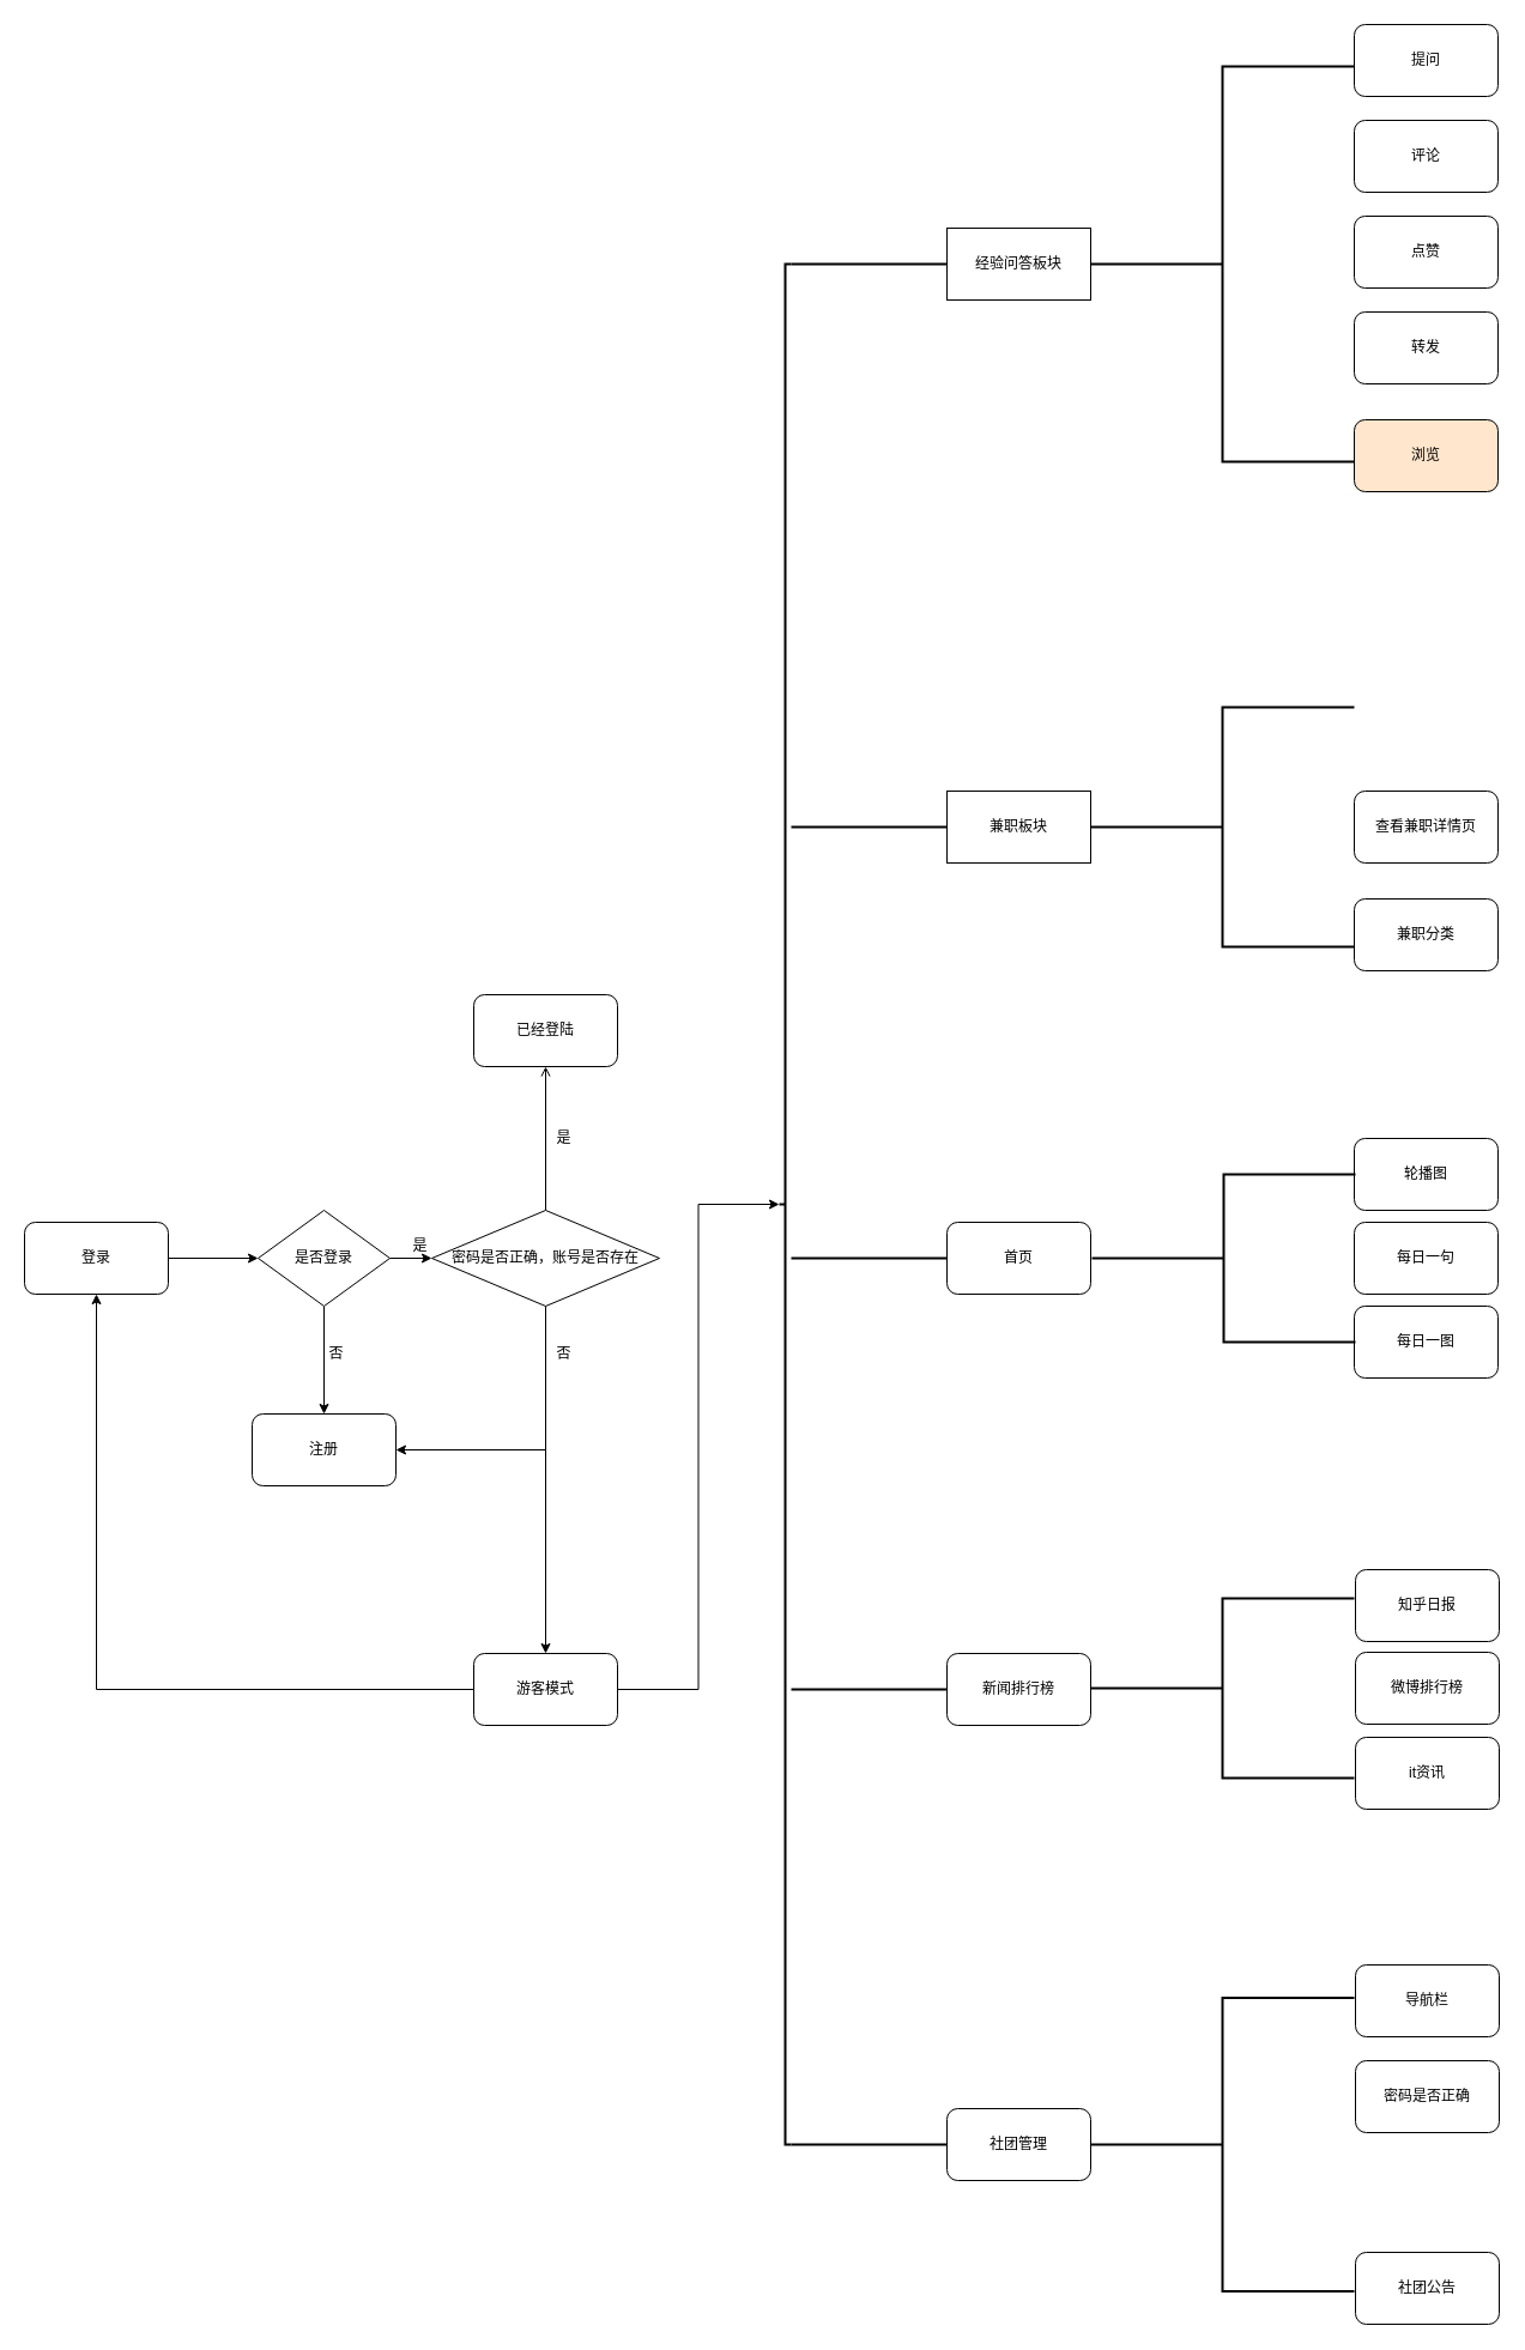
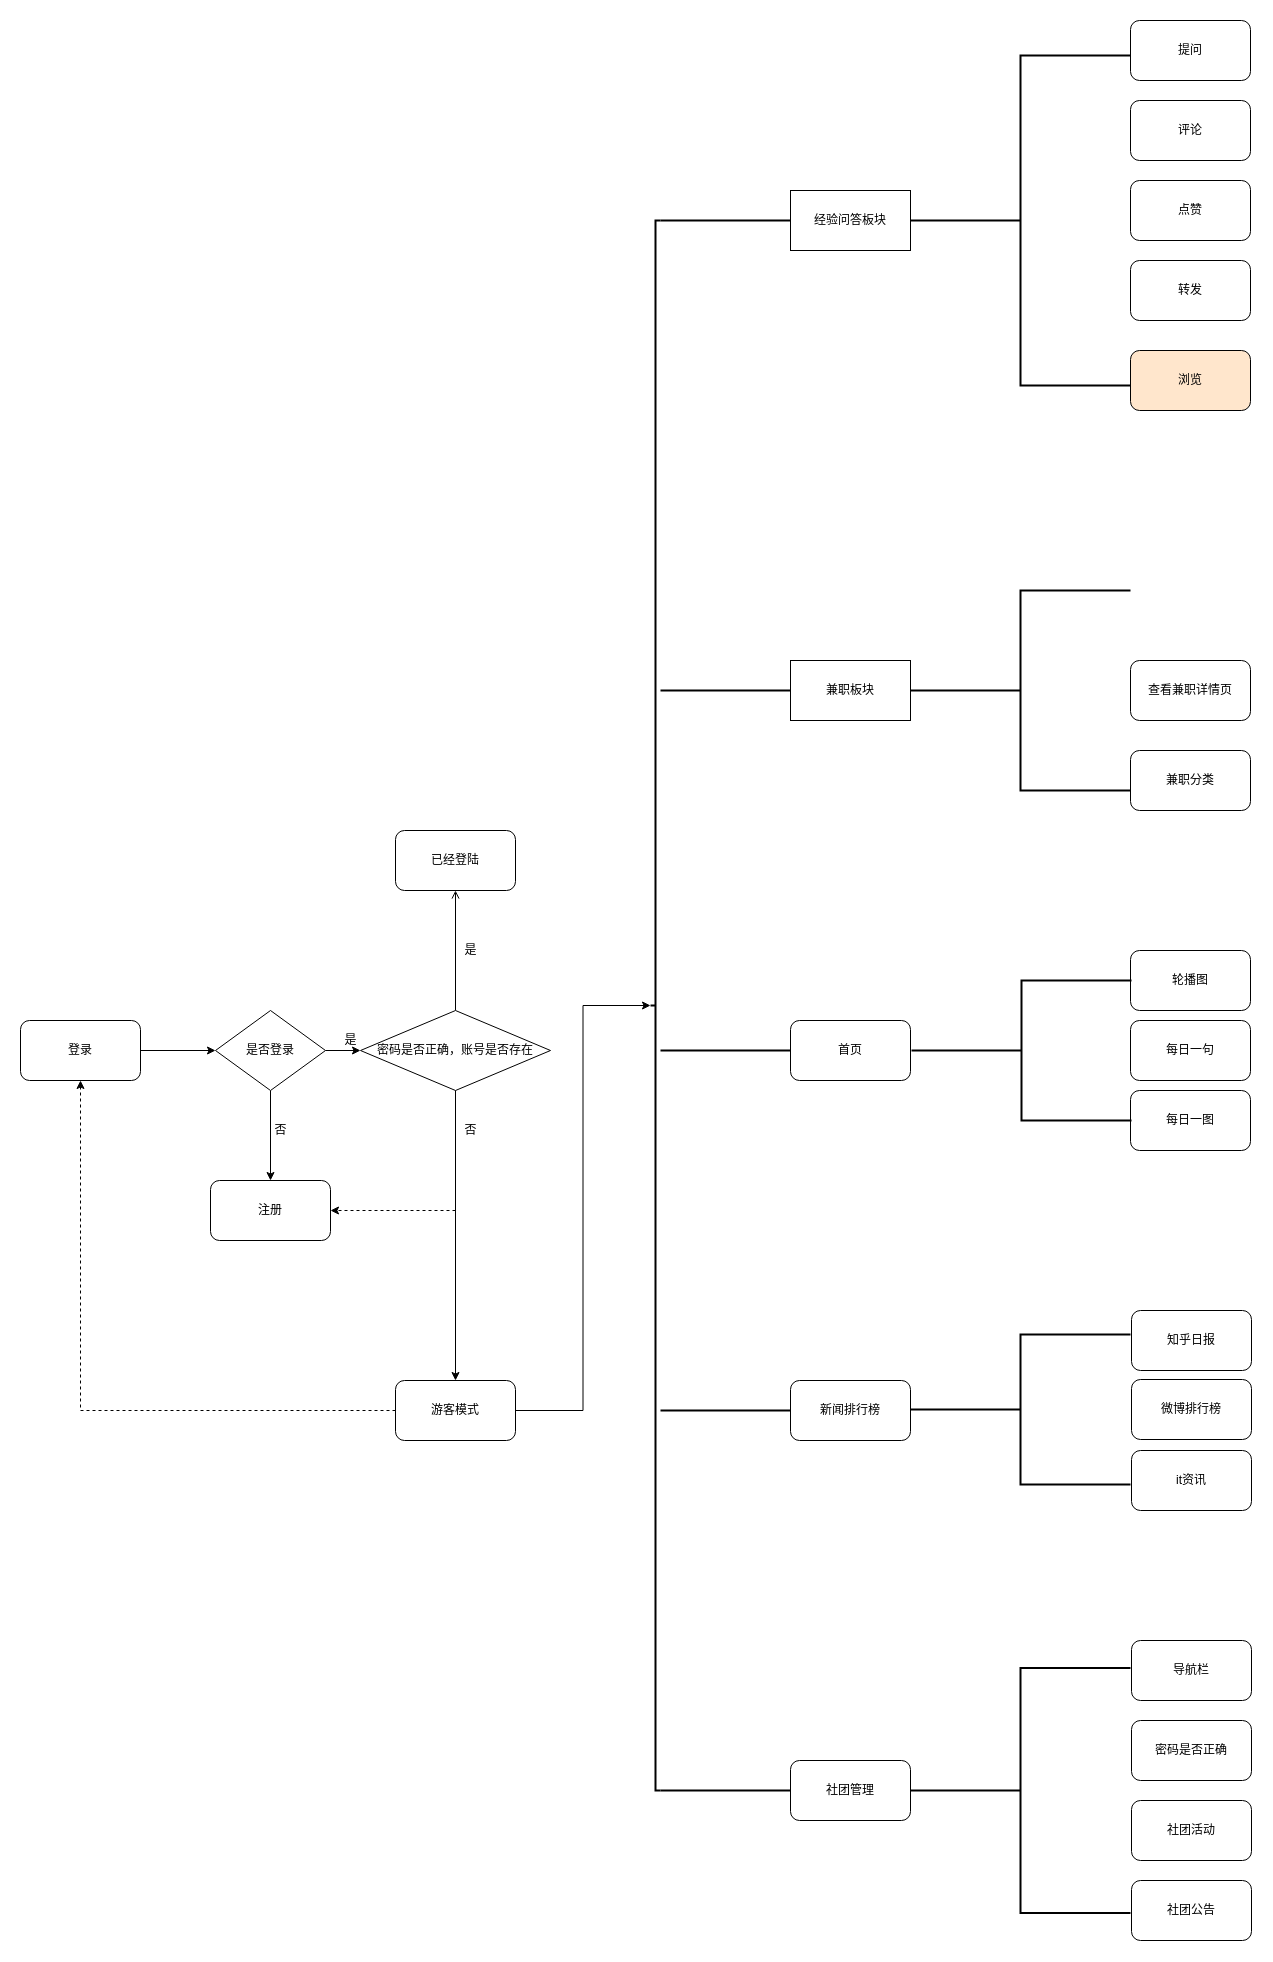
  <mxCell id="0" />
  <mxCell id="1" parent="0" />
  <mxCell id="2" value="" style="edgeStyle=orthogonalEdgeStyle;rounded=0;orthogonalLoop=1;jettySize=auto;html=1;" parent="1" source="3" target="10" edge="1"><mxGeometry relative="1" as="geometry" /></mxCell>
  <mxCell id="3" value="登录" style="rounded=1;whiteSpace=wrap;html=1;" parent="1" vertex="1"><mxGeometry x="20" y="1020" width="120" height="60" as="geometry" /></mxCell>
  <mxCell id="4" value="首页" style="rounded=1;whiteSpace=wrap;html=1;" parent="1" vertex="1"><mxGeometry x="790" y="1020" width="120" height="60" as="geometry" /></mxCell>
  <mxCell id="5" value="兼职板块" style="rounded=0;whiteSpace=wrap;html=1;" parent="1" vertex="1"><mxGeometry x="790" y="660" width="120" height="60" as="geometry" /></mxCell>
  <mxCell id="6" value="经验问答板块" style="rounded=0;whiteSpace=wrap;html=1;" parent="1" vertex="1"><mxGeometry x="790" y="190" width="120" height="60" as="geometry" /></mxCell>
  <mxCell id="7" value="新闻排行榜" style="rounded=1;whiteSpace=wrap;html=1;" parent="1" vertex="1"><mxGeometry x="790" y="1380" width="120" height="60" as="geometry" /></mxCell>
  <mxCell id="8" value="" style="edgeStyle=orthogonalEdgeStyle;rounded=0;orthogonalLoop=1;jettySize=auto;html=1;" parent="1" source="10" target="32" edge="1"><mxGeometry relative="1" as="geometry" /></mxCell>
  <mxCell id="9" value="" style="edgeStyle=orthogonalEdgeStyle;rounded=0;orthogonalLoop=1;jettySize=auto;html=1;" parent="1" source="10" target="23" edge="1"><mxGeometry relative="1" as="geometry" /></mxCell>
  <mxCell id="10" value="是否登录" style="rhombus;whiteSpace=wrap;html=1;" parent="1" vertex="1"><mxGeometry x="215" y="1010" width="110" height="80" as="geometry" /></mxCell>
  <mxCell id="11" value="提问" style="rounded=1;whiteSpace=wrap;html=1;" parent="1" vertex="1"><mxGeometry x="1130" y="20" width="120" height="60" as="geometry" /></mxCell>
  <mxCell id="12" value="评论" style="rounded=1;whiteSpace=wrap;html=1;" parent="1" vertex="1"><mxGeometry x="1130" y="100" width="120" height="60" as="geometry" /></mxCell>
  <mxCell id="13" value="点赞" style="rounded=1;whiteSpace=wrap;html=1;" parent="1" vertex="1"><mxGeometry x="1130" y="180" width="120" height="60" as="geometry" /></mxCell>
  <mxCell id="14" value="转发" style="rounded=1;whiteSpace=wrap;html=1;" parent="1" vertex="1"><mxGeometry x="1130" width="120" height="60" as="geometry" y="260" /></mxCell>
  <mxCell id="15" value="查看兼职详情页" style="rounded=1;whiteSpace=wrap;html=1;" parent="1" vertex="1"><mxGeometry x="1130" y="660" width="120" height="60" as="geometry" /></mxCell>
  <mxCell id="16" value="兼职分类" style="rounded=1;whiteSpace=wrap;html=1;" parent="1" vertex="1"><mxGeometry x="1130" y="750" width="120" height="60" as="geometry" /></mxCell>
  <mxCell id="17" value="轮播图" style="rounded=1;whiteSpace=wrap;html=1;" parent="1" vertex="1"><mxGeometry x="1130" y="950" width="120" height="60" as="geometry" /></mxCell>
  <mxCell id="18" value="每日一句" style="rounded=1;whiteSpace=wrap;html=1;" parent="1" vertex="1"><mxGeometry x="1130" y="1020" width="120" height="60" as="geometry" /></mxCell>
  <mxCell id="19" value="每日一图" style="rounded=1;whiteSpace=wrap;html=1;" parent="1" vertex="1"><mxGeometry x="1130" y="1090" width="120" height="60" as="geometry" /></mxCell>
  <mxCell id="20" value="it资讯" style="rounded=1;whiteSpace=wrap;html=1;" parent="1" vertex="1"><mxGeometry x="1131" y="1450" width="120" height="60" as="geometry" /></mxCell>
  <mxCell id="21" value="知乎日报" style="rounded=1;whiteSpace=wrap;html=1;" parent="1" vertex="1"><mxGeometry x="1131" y="1310" width="120" height="60" as="geometry" /></mxCell>
  <mxCell id="22" value="微博排行榜" style="rounded=1;whiteSpace=wrap;html=1;" parent="1" vertex="1"><mxGeometry x="1131" y="1379" width="120" height="60" as="geometry" /></mxCell>
  <mxCell id="23" value="注册" style="rounded=1;whiteSpace=wrap;html=1;" parent="1" vertex="1"><mxGeometry x="210" y="1180" width="120" height="60" as="geometry" /></mxCell>
  <mxCell id="24" value="社团管理" style="rounded=1;whiteSpace=wrap;html=1;" parent="1" vertex="1"><mxGeometry x="790" y="1760" width="120" height="60" as="geometry" /></mxCell>
  <mxCell id="25" value="密码是否正确" style="rounded=1;whiteSpace=wrap;html=1;" parent="1" vertex="1"><mxGeometry x="1131" y="1720" width="120" height="60" as="geometry" /></mxCell>
+ <mxCell id="26" value="社团活动" style="rounded=1;whiteSpace=wrap;html=1;" parent="1" vertex="1"><mxGeometry x="1131" y="1800" width="120" height="60" as="geometry" /></mxCell>
  <mxCell id="27" value="导航栏" style="rounded=1;whiteSpace=wrap;html=1;" parent="1" vertex="1"><mxGeometry x="1131" y="1640" width="120" height="60" as="geometry" /></mxCell>
  <mxCell id="28" value="社团公告" style="rounded=1;whiteSpace=wrap;html=1;" parent="1" vertex="1"><mxGeometry x="1131" y="1880" width="120" height="60" as="geometry" /></mxCell>
- <mxCell id="29" style="edgeStyle=orthogonalEdgeStyle;rounded=0;orthogonalLoop=1;jettySize=auto;html=1;exitX=0.5;exitY=1;exitDx=0;exitDy=0;entryX=1;entryY=0.5;entryDx=0;entryDy=0;" parent="1" source="32" target="23" edge="1"><mxGeometry relative="1" as="geometry" /></mxCell>
+ <mxCell id="29" style="edgeStyle=orthogonalEdgeStyle;rounded=0;orthogonalLoop=1;jettySize=auto;html=1;exitX=0.5;exitY=1;exitDx=0;exitDy=0;entryX=1;entryY=0.5;entryDx=0;entryDy=0;dashed=1;" parent="1" source="32" target="23" edge="1"><mxGeometry relative="1" as="geometry" /></mxCell>
  <mxCell id="30" value="" style="edgeStyle=orthogonalEdgeStyle;rounded=0;orthogonalLoop=1;jettySize=auto;html=1;endArrow=open;" parent="1" source="32" target="41" edge="1"><mxGeometry relative="1" as="geometry" /></mxCell>
  <mxCell id="31" style="edgeStyle=orthogonalEdgeStyle;rounded=0;orthogonalLoop=1;jettySize=auto;html=1;exitX=0.5;exitY=1;exitDx=0;exitDy=0;entryX=0.5;entryY=0;entryDx=0;entryDy=0;" parent="1" source="32" target="44" edge="1"><mxGeometry relative="1" as="geometry" /></mxCell>
  <mxCell id="32" value="密码是否正确，账号是否存在" style="rhombus;whiteSpace=wrap;html=1;" parent="1" vertex="1"><mxGeometry x="360" y="1010" width="190" height="80" as="geometry" /></mxCell>
  <mxCell id="33" value="是" style="text;html=1;align=center;verticalAlign=middle;resizable=0;points=[];autosize=1;" parent="1" vertex="1"><mxGeometry x="335" y="1030" width="30" height="20" as="geometry" /></mxCell>
  <mxCell id="34" value="否" style="text;html=1;align=center;verticalAlign=middle;resizable=0;points=[];autosize=1;" parent="1" vertex="1"><mxGeometry x="265" y="1120" width="30" height="20" as="geometry" /></mxCell>
  <mxCell id="35" value="" style="line;strokeWidth=2;html=1;" parent="1" vertex="1"><mxGeometry x="660" y="1045" width="130" height="10" as="geometry" /></mxCell>
  <mxCell id="36" value="" style="line;strokeWidth=2;html=1;" parent="1" vertex="1"><mxGeometry x="660" y="685" width="130" height="10" as="geometry" /></mxCell>
  <mxCell id="37" value="" style="line;strokeWidth=2;html=1;" parent="1" vertex="1"><mxGeometry x="660" y="1405" width="130" height="10" as="geometry" /></mxCell>
  <mxCell id="38" value="" style="line;strokeWidth=2;html=1;" parent="1" vertex="1"><mxGeometry x="660" y="1785" width="130" height="10" as="geometry" /></mxCell>
  <mxCell id="39" value="" style="line;strokeWidth=2;html=1;" parent="1" vertex="1"><mxGeometry x="660" y="215" width="130" height="10" as="geometry" /></mxCell>
  <mxCell id="40" value="否" style="text;html=1;align=center;verticalAlign=middle;resizable=0;points=[];autosize=1;" parent="1" vertex="1"><mxGeometry x="455" y="1120" width="30" height="20" as="geometry" /></mxCell>
  <mxCell id="41" value="已经登陆" style="rounded=1;whiteSpace=wrap;html=1;" parent="1" vertex="1"><mxGeometry x="395" y="830" width="120" height="60" as="geometry" /></mxCell>
- <mxCell id="42" style="edgeStyle=orthogonalEdgeStyle;rounded=0;orthogonalLoop=1;jettySize=auto;html=1;exitX=0;exitY=0.5;exitDx=0;exitDy=0;" parent="1" source="44" target="3" edge="1"><mxGeometry relative="1" as="geometry" /></mxCell>
+ <mxCell id="42" style="edgeStyle=orthogonalEdgeStyle;rounded=0;orthogonalLoop=1;jettySize=auto;html=1;exitX=0;exitY=0.5;exitDx=0;exitDy=0;dashed=1;" parent="1" source="44" target="3" edge="1"><mxGeometry relative="1" as="geometry" /></mxCell>
  <mxCell id="43" value="" style="edgeStyle=orthogonalEdgeStyle;rounded=0;orthogonalLoop=1;jettySize=auto;html=1;" parent="1" source="44" target="47" edge="1"><mxGeometry relative="1" as="geometry" /></mxCell>
  <mxCell id="44" value="游客模式" style="rounded=1;whiteSpace=wrap;html=1;" parent="1" vertex="1"><mxGeometry x="395" y="1380" width="120" height="60" as="geometry" /></mxCell>
  <mxCell id="45" value="是" style="text;html=1;align=center;verticalAlign=middle;resizable=0;points=[];autosize=1;" parent="1" vertex="1"><mxGeometry x="455" y="940" width="30" height="20" as="geometry" /></mxCell>
  <mxCell id="46" value="浏览" style="rounded=1;whiteSpace=wrap;html=1;fillColor=#ffe6cc;" parent="1" vertex="1"><mxGeometry x="1130" y="350" width="120" height="60" as="geometry" /></mxCell>
  <mxCell id="47" value="" style="strokeWidth=2;html=1;shape=mxgraph.flowchart.annotation_2;align=left;labelPosition=right;pointerEvents=1;" parent="1" vertex="1"><mxGeometry x="650" y="220" width="10" height="1570" as="geometry" /></mxCell>
  <mxCell id="48" value="" style="strokeWidth=2;html=1;shape=mxgraph.flowchart.annotation_2;align=left;labelPosition=right;pointerEvents=1;" vertex="1" parent="1"><mxGeometry x="910" y="55" width="220" height="330" as="geometry" /></mxCell>
  <mxCell id="49" value="" style="strokeWidth=2;html=1;shape=mxgraph.flowchart.annotation_2;align=left;labelPosition=right;pointerEvents=1;" vertex="1" parent="1"><mxGeometry x="910" y="590" width="220" height="200" as="geometry" /></mxCell>
  <mxCell id="50" value="" style="strokeWidth=2;html=1;shape=mxgraph.flowchart.annotation_2;align=left;labelPosition=right;pointerEvents=1;" vertex="1" parent="1"><mxGeometry x="911" y="980" width="220" height="140" as="geometry" /></mxCell>
  <mxCell id="51" value="" style="strokeWidth=2;html=1;shape=mxgraph.flowchart.annotation_2;align=left;labelPosition=right;pointerEvents=1;" vertex="1" parent="1"><mxGeometry x="910" y="1334" width="220" height="150" as="geometry" /></mxCell>
  <mxCell id="52" value="" style="strokeWidth=2;html=1;shape=mxgraph.flowchart.annotation_2;align=left;labelPosition=right;pointerEvents=1;" vertex="1" parent="1"><mxGeometry x="910" y="1667.5" width="220" height="245" as="geometry" /></mxCell>
